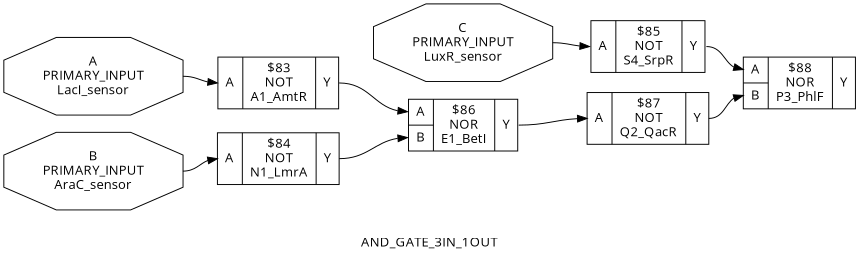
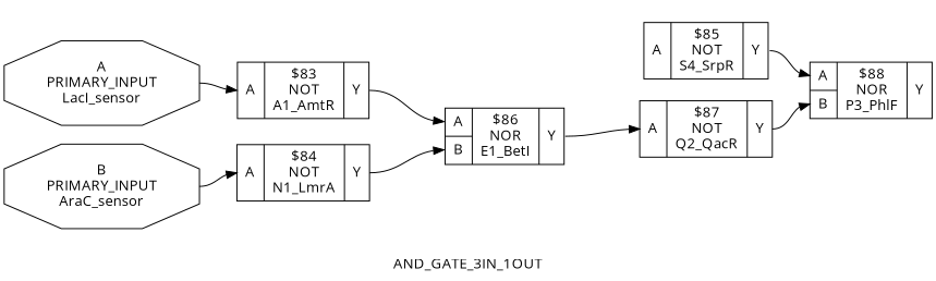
  digraph {
    fontname="Open Sans"
    label=AND_GATE_3IN_1OUT
    rankdir=LR
    remincross=true
    node [fontname="Open Sans" shape=record]
    edge [color=black fontcolor=black fontname="Open Sans" headport="p6:w" tailport="p9:e"]
    n1 [fontcolor=black label="A\nPRIMARY_INPUT\nLacI_sensor" shape=octagon]
    n2 [label="{{<p6> A}|$83\nNOT\nA1_AmtR|{<p9> Y}}"]
    n3 [label="{{<p6> A|<p7> B}|$86\nNOR\nE1_BetI|{<p9> Y}}"]
    n4 [fontcolor=black label="B\nPRIMARY_INPUT\nAraC_sensor" shape=octagon]
    n5 [label="{{<p6> A}|$84\nNOT\nN1_LmrA|{<p9> Y}}"]
-   n6 [fontcolor=black label="C\nPRIMARY_INPUT\nLuxR_sensor" shape=octagon]
    n7 [label="{{<p6> A}|$85\nNOT\nS4_SrpR|{<p9> Y}}"]
    n8 [label="{{<p6> A|<p7> B}|$88\nNOR\nP3_PhlF|{<p9> Y}}"]
    n9 [label="{{<p6> A}|$87\nNOT\nQ2_QacR|{<p9> Y}}"]
    n1 -> n2 [tailport=e]
    n2 -> n3
    n3 -> n9
    n4 -> n5 [tailport=e]
    n5 -> n3 [headport="p7:w"]
-   n6 -> n7 [tailport=e]
    n7 -> n8
    n9 -> n8 [headport="p7:w"]
  }
